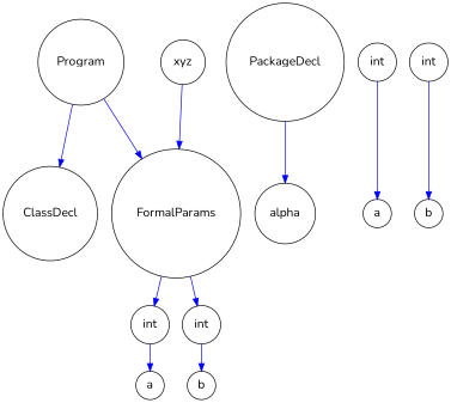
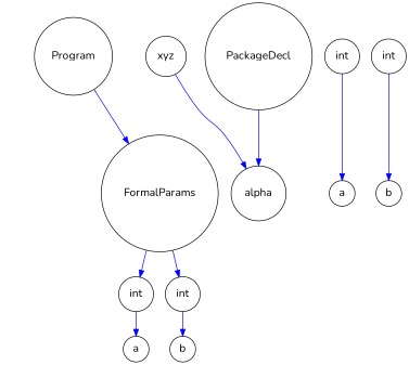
  digraph {
    fontname=Nunito
    node [fontname=Nunito fontsize=16 shape=circle]
    edge [color=blue fontname=Nunito]
    n1 [label=Program]
-   n2 [label=ClassDecl]
    n3 [label=FormalParams]
    n4 [label=PackageDecl]
    n5 [label=alpha]
    n6 [label=int]
    n7 [label=a]
    n8 [label=int]
    n9 [label=b]
    n10 [label=xyz]
    n11 [label=int]
    n12 [label=int]
    n13 [label=a]
    n14 [label=b]
-   n1 -> n2
    n1 -> n3
    n3 -> n11
    n3 -> n12
    n4 -> n5
    n6 -> n7
    n8 -> n9
-   n10 -> n3
+   n10 -> n5
    n11 -> n13
    n12 -> n14
  }
